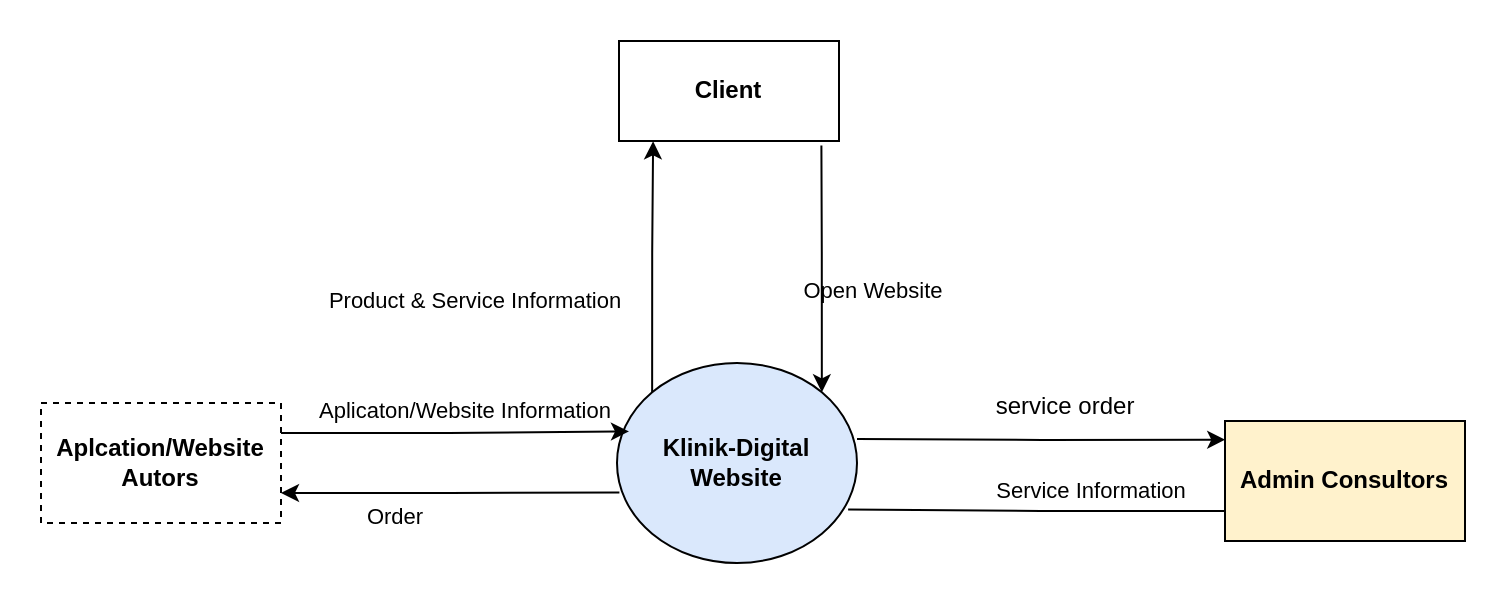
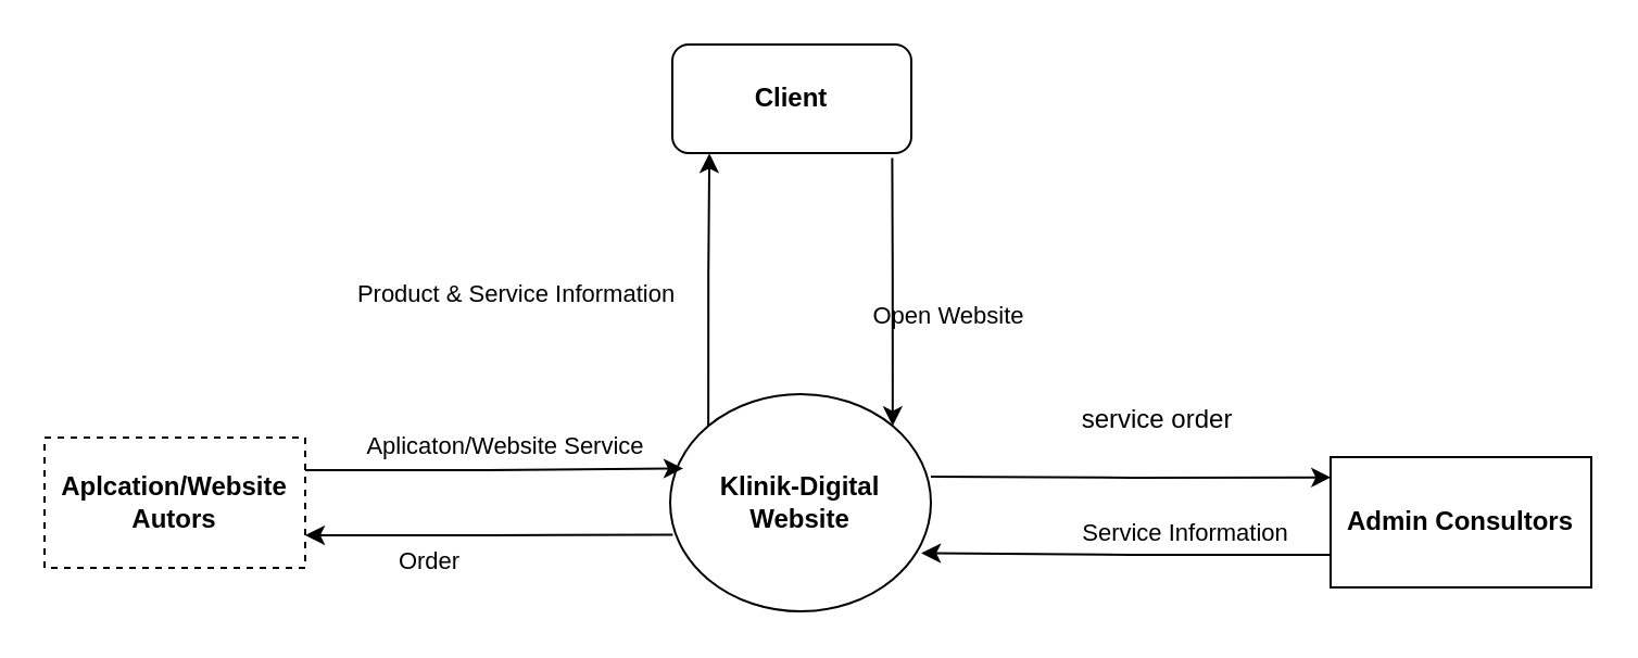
  <mxCell id="0" />
  <mxCell id="1" parent="0" />
- <mxCell id="2" value="&lt;b&gt;Client&lt;/b&gt;" style="html=1;whiteSpace=wrap;" vertex="1" parent="1"><mxGeometry x="309" y="20" width="110" height="50" as="geometry" /></mxCell>
- <mxCell id="3" value="&lt;b&gt;Klinik-Digital Website&lt;/b&gt;" style="ellipse;whiteSpace=wrap;html=1;fillColor=#dae8fc;" vertex="1" parent="1"><mxGeometry x="308" y="181" width="120" height="100" as="geometry" /></mxCell>
+ <mxCell id="2" value="&lt;b&gt;Client&lt;/b&gt;" style="html=1;whiteSpace=wrap;rounded=1;" vertex="1" parent="1"><mxGeometry x="309" y="20" width="110" height="50" as="geometry" /></mxCell>
+ <mxCell id="3" value="&lt;b&gt;Klinik-Digital Website&lt;/b&gt;" style="ellipse;whiteSpace=wrap;html=1;" vertex="1" parent="1"><mxGeometry x="308" y="181" width="120" height="100" as="geometry" /></mxCell>
  <mxCell id="4" value="&lt;font style=&quot;font-size: 11px;&quot;&gt;Open Website&lt;/font&gt;" style="text;html=1;align=center;verticalAlign=middle;resizable=0;points=[];autosize=1;strokeColor=none;fillColor=none;" vertex="1" parent="1"><mxGeometry x="391" y="130" width="90" height="30" as="geometry" /></mxCell>
- <mxCell id="5" value="&lt;font style=&quot;font-size: 11px;&quot;&gt;Product &amp;amp; Service Information&lt;/font&gt;" style="text;html=1;align=center;verticalAlign=middle;resizable=0;points=[];autosize=1;strokeColor=none;fillColor=none;" vertex="1" parent="1"><mxGeometry x="152" y="135" width="170" height="30" as="geometry" /></mxCell>
+ <mxCell id="5" value="&lt;font style=&quot;font-size: 11px;&quot;&gt;Product &amp;amp; Service Information&lt;/font&gt;" style="text;html=1;align=center;verticalAlign=middle;resizable=0;points=[];autosize=1;strokeColor=none;fillColor=none;" vertex="1" parent="1"><mxGeometry x="152" y="120" width="170" height="30" as="geometry" /></mxCell>
  <mxCell id="6" style="edgeStyle=orthogonalEdgeStyle;rounded=0;orthogonalLoop=1;jettySize=auto;html=1;exitX=0;exitY=0;exitDx=0;exitDy=0;entryX=0.155;entryY=1.003;entryDx=0;entryDy=0;entryPerimeter=0;" edge="1" parent="1" source="3" target="2"><mxGeometry relative="1" as="geometry" /></mxCell>
  <mxCell id="7" style="edgeStyle=orthogonalEdgeStyle;rounded=0;orthogonalLoop=1;jettySize=auto;html=1;exitX=1;exitY=0;exitDx=0;exitDy=0;entryX=0.92;entryY=1.045;entryDx=0;entryDy=0;entryPerimeter=0;startArrow=classic;startFill=1;endArrow=none;endFill=0;" edge="1" parent="1" source="3" target="2"><mxGeometry relative="1" as="geometry" /></mxCell>
- <mxCell id="8" value="&lt;b&gt;Admin Consultors&lt;/b&gt;" style="rounded=0;whiteSpace=wrap;html=1;fillColor=#fff2cc;" vertex="1" parent="1"><mxGeometry x="612" y="210" width="120" height="60" as="geometry" /></mxCell>
+ <mxCell id="8" value="&lt;b&gt;Admin Consultors&lt;/b&gt;" style="rounded=0;whiteSpace=wrap;html=1;" vertex="1" parent="1"><mxGeometry x="612" y="210" width="120" height="60" as="geometry" /></mxCell>
  <mxCell id="9" style="edgeStyle=orthogonalEdgeStyle;rounded=0;orthogonalLoop=1;jettySize=auto;html=1;exitX=1;exitY=0.5;exitDx=0;exitDy=0;entryX=0.001;entryY=0.356;entryDx=0;entryDy=0;entryPerimeter=0;" edge="1" parent="1"><mxGeometry relative="1" as="geometry"><mxPoint x="428" y="219" as="sourcePoint" /><mxPoint x="612.12" y="219.36" as="targetPoint" /></mxGeometry></mxCell>
- <mxCell id="10" value="service order" style="text;html=1;align=center;verticalAlign=middle;resizable=0;points=[];autosize=1;strokeColor=none;fillColor=none;" vertex="1" parent="1"><mxGeometry x="487" y="188" width="90" height="30" as="geometry" /></mxCell>
- <mxCell id="11" style="edgeStyle=orthogonalEdgeStyle;rounded=0;orthogonalLoop=1;jettySize=auto;html=1;exitX=0;exitY=0.75;exitDx=0;exitDy=0;entryX=0.963;entryY=0.732;entryDx=0;entryDy=0;entryPerimeter=0;endArrow=none;" edge="1" parent="1" source="8" target="3"><mxGeometry relative="1" as="geometry" /></mxCell>
+ <mxCell id="10" value="service order" style="text;html=1;align=center;verticalAlign=middle;resizable=0;points=[];autosize=1;strokeColor=none;fillColor=none;" vertex="1" parent="1"><mxGeometry x="487" y="178" width="90" height="30" as="geometry" /></mxCell>
+ <mxCell id="11" style="edgeStyle=orthogonalEdgeStyle;rounded=0;orthogonalLoop=1;jettySize=auto;html=1;exitX=0;exitY=0.75;exitDx=0;exitDy=0;entryX=0.963;entryY=0.732;entryDx=0;entryDy=0;entryPerimeter=0;" edge="1" parent="1" source="8" target="3"><mxGeometry relative="1" as="geometry" /></mxCell>
  <mxCell id="12" value="&lt;font style=&quot;font-size: 11px;&quot;&gt;Service Information&lt;br&gt;&lt;/font&gt;" style="text;html=1;align=center;verticalAlign=middle;resizable=0;points=[];autosize=1;strokeColor=none;fillColor=none;" vertex="1" parent="1"><mxGeometry x="485" y="230" width="120" height="30" as="geometry" /></mxCell>
  <mxCell id="13" value="&lt;b&gt;Aplcation/Website&lt;br&gt;Autors&lt;/b&gt;" style="rounded=0;whiteSpace=wrap;html=1;dashed=1;" vertex="1" parent="1"><mxGeometry x="20" y="201" width="120" height="60" as="geometry" /></mxCell>
  <mxCell id="14" style="edgeStyle=orthogonalEdgeStyle;rounded=0;orthogonalLoop=1;jettySize=auto;html=1;exitX=1;exitY=0.25;exitDx=0;exitDy=0;entryX=0.05;entryY=0.342;entryDx=0;entryDy=0;entryPerimeter=0;" edge="1" parent="1" source="13" target="3"><mxGeometry relative="1" as="geometry" /></mxCell>
  <mxCell id="15" style="edgeStyle=orthogonalEdgeStyle;rounded=0;orthogonalLoop=1;jettySize=auto;html=1;exitX=1;exitY=0.75;exitDx=0;exitDy=0;entryX=0.01;entryY=0.647;entryDx=0;entryDy=0;entryPerimeter=0;startArrow=classic;startFill=1;endArrow=none;endFill=0;" edge="1" parent="1" source="13" target="3"><mxGeometry relative="1" as="geometry" /></mxCell>
  <mxCell id="16" value="&lt;font style=&quot;font-size: 11px;&quot;&gt;Order&lt;/font&gt;" style="text;html=1;align=center;verticalAlign=middle;resizable=0;points=[];autosize=1;strokeColor=none;fillColor=none;" vertex="1" parent="1"><mxGeometry x="172" y="243" width="50" height="30" as="geometry" /></mxCell>
- <mxCell id="17" value="&lt;font style=&quot;font-size: 11px;&quot;&gt;Aplicaton/Website Information&lt;/font&gt;" style="text;html=1;align=center;verticalAlign=middle;resizable=0;points=[];autosize=1;strokeColor=none;fillColor=none;" vertex="1" parent="1"><mxGeometry x="147" y="190" width="170" height="30" as="geometry" /></mxCell>
+ <mxCell id="17" value="&lt;font style=&quot;font-size: 11px;&quot;&gt;Aplicaton/Website Service&lt;/font&gt;" style="text;html=1;align=center;verticalAlign=middle;resizable=0;points=[];autosize=1;strokeColor=none;fillColor=none;" vertex="1" parent="1"><mxGeometry x="147" y="190" width="170" height="30" as="geometry" /></mxCell>
